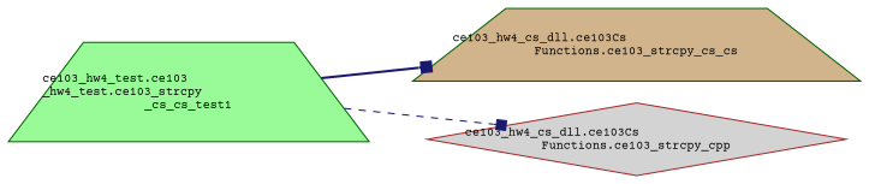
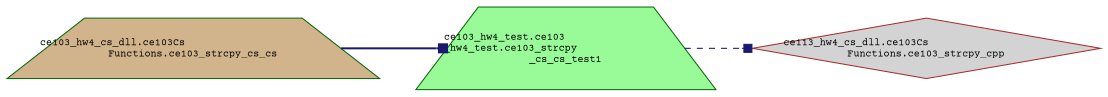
  digraph {
    fontname="Courier Prime"
    rankdir=LR
    node [color=darkgreen fontname="Courier Prime" fontsize=10 shape=trapezium style=filled]
    edge [arrowhead=box color=midnightblue fontname="Courier Prime" fontsize=10 labelfontname=Helvetica labelfontsize=10]
    n1 [fillcolor=palegreen fontcolor=black height=0.2 label="ce103_hw4_test.ce103\l_hw4_test.ce103_strcpy\l_cs_cs_test1" width=0.4]
    n2 [fillcolor=tan height=0.2 label="ce103_hw4_cs_dll.ce103Cs\lFunctions.ce103_strcpy_cs_cs" width=0.4]
-   n3 [color=brown fillcolor=lightgrey height=0.2 label="ce103_hw4_cs_dll.ce103Cs\lFunctions.ce103_strcpy_cpp" shape=diamond width=0.4]
-   n1 -> n2 [style=bold]
+   n3 [color=brown fillcolor=lightgrey height=0.2 label="ce113_hw4_cs_dll.ce103Cs\lFunctions.ce103_strcpy_cpp" shape=diamond width=0.4]
+   n2 -> n1 [style=bold]
    n1 -> n3 [style=dashed]
  }
